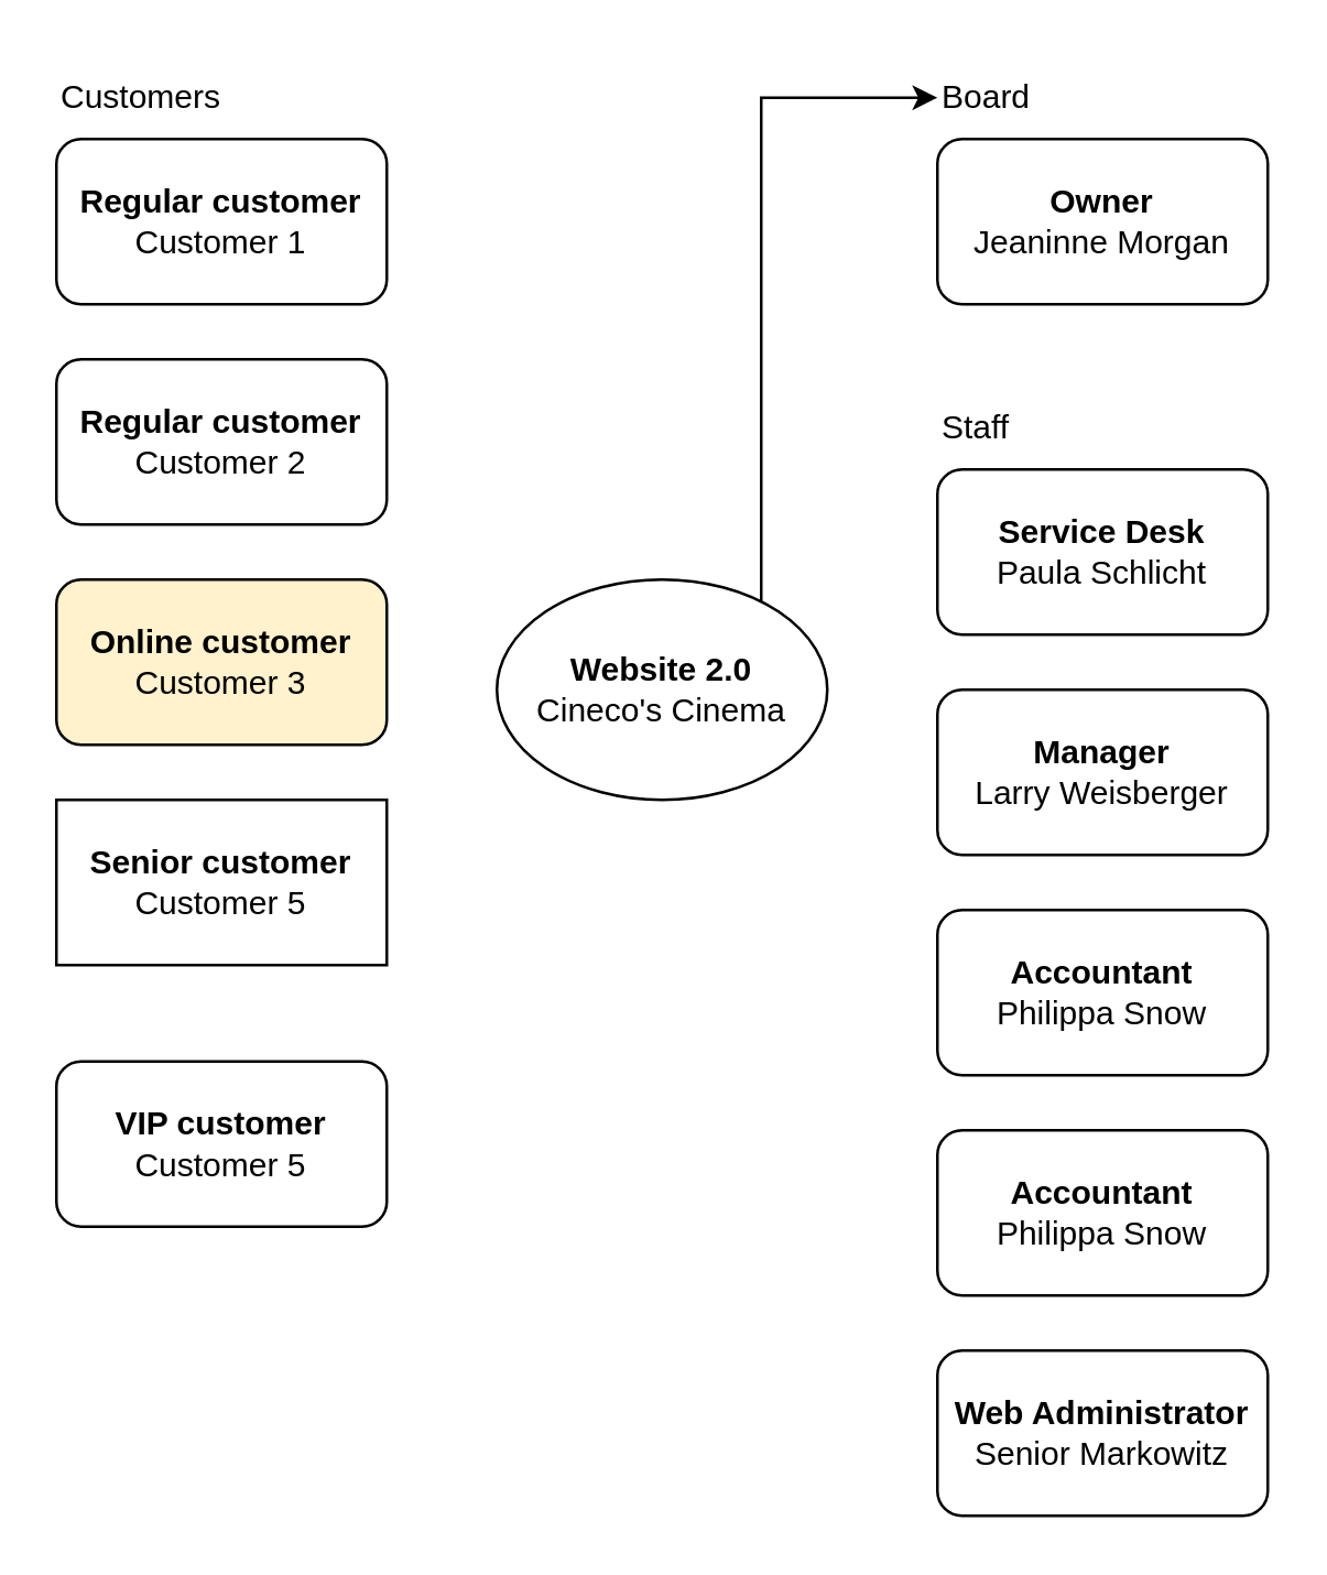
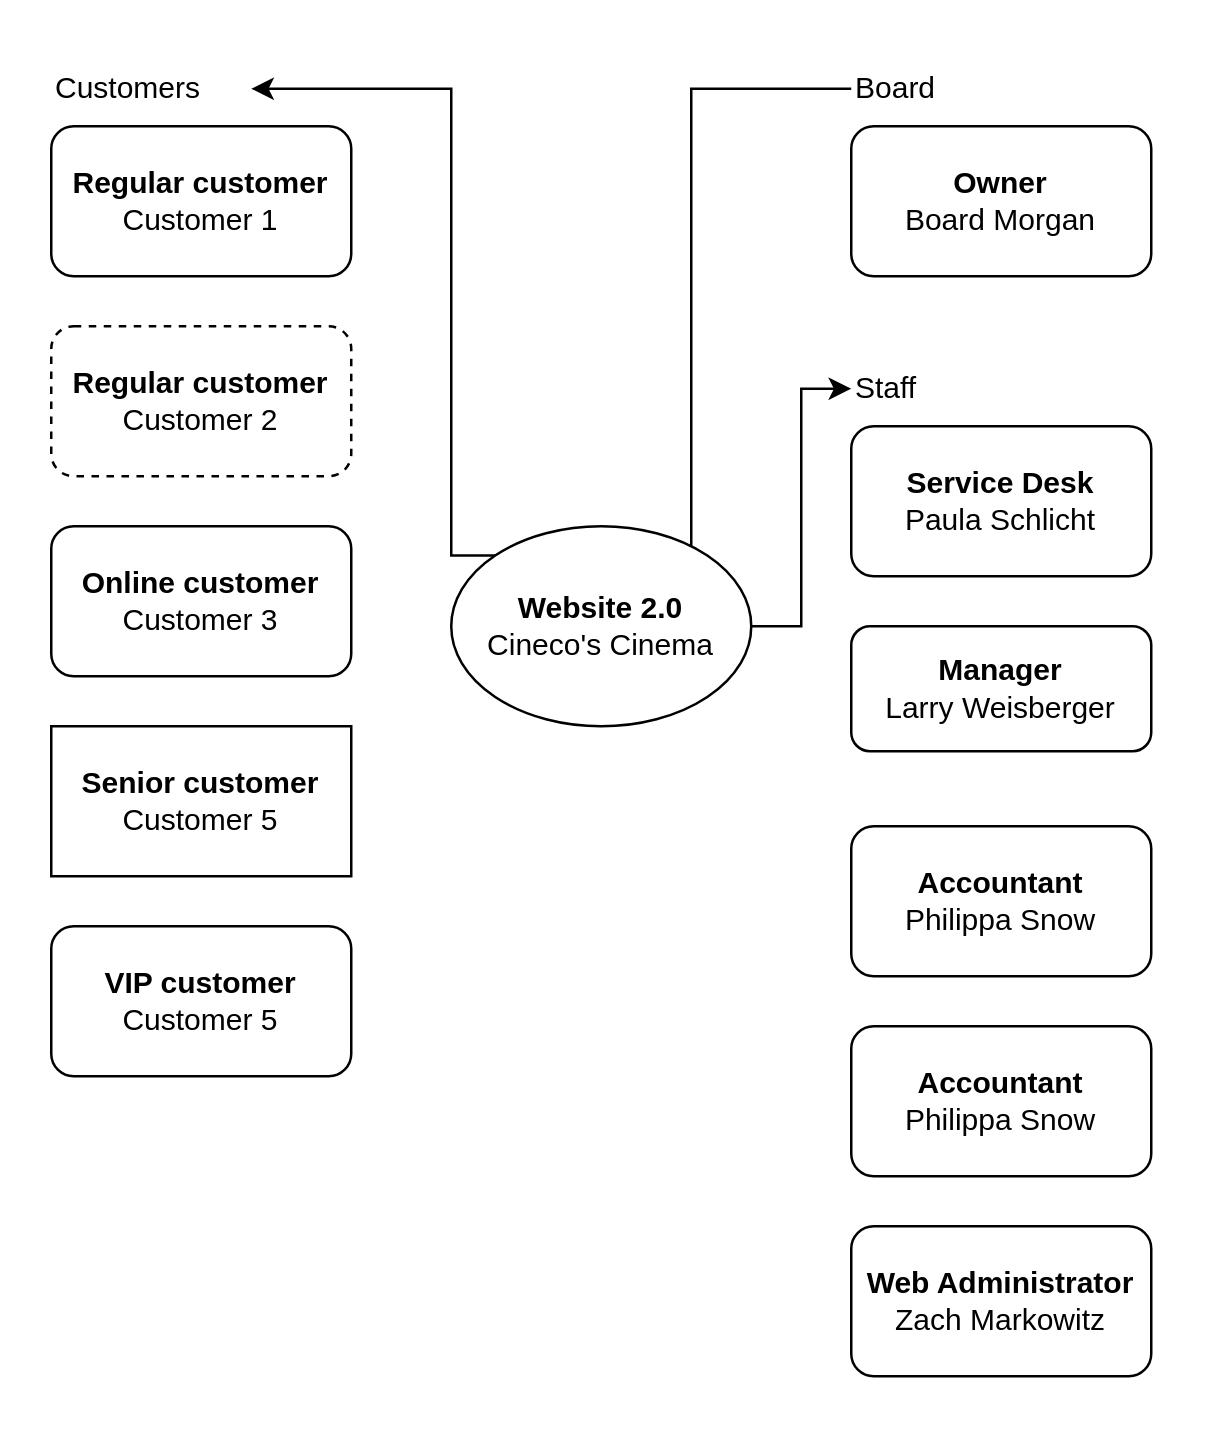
  <mxCell id="0" />
  <mxCell id="1" parent="0" />
- <mxCell id="2" style="edgeStyle=orthogonalEdgeStyle;rounded=0;orthogonalLoop=1;jettySize=auto;html=1;exitX=1;exitY=0;exitDx=0;exitDy=0;entryX=0;entryY=0.5;entryDx=0;entryDy=0;" edge="1" parent="1" source="5" target="10"><mxGeometry relative="1" as="geometry"><Array as="points"><mxPoint x="276" y="35" /></Array></mxGeometry></mxCell>
+ <mxCell id="2" style="edgeStyle=orthogonalEdgeStyle;rounded=0;orthogonalLoop=1;jettySize=auto;html=1;exitX=1;exitY=0;exitDx=0;exitDy=0;entryX=0;entryY=0.5;entryDx=0;entryDy=0;endArrow=none;" edge="1" parent="1" source="5" target="10"><mxGeometry relative="1" as="geometry"><Array as="points"><mxPoint x="276" y="35" /></Array></mxGeometry></mxCell>
+ <mxCell id="3" style="edgeStyle=orthogonalEdgeStyle;rounded=0;orthogonalLoop=1;jettySize=auto;html=1;exitX=1;exitY=0.5;exitDx=0;exitDy=0;" edge="1" parent="1" source="5" target="11"><mxGeometry relative="1" as="geometry"><Array as="points"><mxPoint x="320" y="250" /><mxPoint x="320" y="155" /></Array></mxGeometry></mxCell>
+ <mxCell id="4" style="edgeStyle=orthogonalEdgeStyle;rounded=0;orthogonalLoop=1;jettySize=auto;html=1;exitX=0;exitY=0;exitDx=0;exitDy=0;entryX=1;entryY=0.5;entryDx=0;entryDy=0;" edge="1" parent="1" source="5" target="13"><mxGeometry relative="1" as="geometry"><Array as="points"><mxPoint x="180" y="222" /><mxPoint x="180" y="35" /></Array></mxGeometry></mxCell>
  <mxCell id="5" value="&lt;div&gt;&lt;b&gt;Website 2.0&lt;/b&gt;&lt;/div&gt;&lt;div&gt;Cineco's Cinema&lt;br&gt;&lt;/div&gt;" style="ellipse;whiteSpace=wrap;html=1;" vertex="1" parent="1"><mxGeometry x="180" y="210" width="120" height="80" as="geometry" /></mxCell>
- <mxCell id="6" value="&lt;div align=&quot;center&quot;&gt;&lt;b&gt;Owner&lt;/b&gt;&lt;br&gt;Jeaninne Morgan&lt;br&gt;&lt;/div&gt;" style="rounded=1;whiteSpace=wrap;html=1;align=center;labelPadding=0;" vertex="1" parent="1"><mxGeometry x="340" y="50" width="120" height="60" as="geometry" /></mxCell>
+ <mxCell id="6" value="&lt;div align=&quot;center&quot;&gt;&lt;b&gt;Owner&lt;/b&gt;&lt;br&gt;Board Morgan&lt;br&gt;&lt;/div&gt;" style="rounded=1;whiteSpace=wrap;html=1;align=center;labelPadding=0;" vertex="1" parent="1"><mxGeometry x="340" y="50" width="120" height="60" as="geometry" /></mxCell>
  <mxCell id="7" value="&lt;div&gt;&lt;b&gt;Service Desk&lt;/b&gt;&lt;/div&gt;&lt;div&gt;Paula Schlicht&lt;br&gt;&lt;/div&gt;" style="rounded=1;whiteSpace=wrap;html=1;" vertex="1" parent="1"><mxGeometry x="340" y="170" width="120" height="60" as="geometry" /></mxCell>
- <mxCell id="8" value="&lt;div&gt;&lt;b&gt;Manager&lt;/b&gt;&lt;/div&gt;&lt;div&gt;Larry Weisberger&lt;br&gt;&lt;/div&gt;" style="rounded=1;whiteSpace=wrap;html=1;" vertex="1" parent="1"><mxGeometry x="340" y="250" width="120" height="60" as="geometry" /></mxCell>
+ <mxCell id="8" value="&lt;div&gt;&lt;b&gt;Manager&lt;/b&gt;&lt;/div&gt;&lt;div&gt;Larry Weisberger&lt;br&gt;&lt;/div&gt;" style="rounded=1;whiteSpace=wrap;html=1;" vertex="1" parent="1"><mxGeometry x="340" y="250" width="120" height="50" as="geometry" /></mxCell>
  <mxCell id="9" value="&lt;div&gt;&lt;b&gt;Regular customer&lt;/b&gt;&lt;/div&gt;&lt;div&gt;Customer 1&lt;br&gt;&lt;/div&gt;" style="rounded=1;whiteSpace=wrap;html=1;" vertex="1" parent="1"><mxGeometry x="20" y="50" width="120" height="60" as="geometry" /></mxCell>
  <mxCell id="10" value="&lt;div&gt;Board&lt;/div&gt;" style="text;html=1;strokeColor=none;fillColor=none;align=left;verticalAlign=middle;whiteSpace=wrap;rounded=0;" vertex="1" parent="1"><mxGeometry x="340" y="20" width="60" height="30" as="geometry" /></mxCell>
  <mxCell id="11" value="&lt;div&gt;Staff&lt;br&gt;&lt;/div&gt;" style="text;html=1;strokeColor=none;fillColor=none;align=left;verticalAlign=middle;whiteSpace=wrap;rounded=0;" vertex="1" parent="1"><mxGeometry x="340" y="140" width="60" height="30" as="geometry" /></mxCell>
  <mxCell id="12" value="&lt;div&gt;&lt;b&gt;Accountant&lt;/b&gt;&lt;/div&gt;&lt;div&gt;Philippa Snow&lt;br&gt;&lt;/div&gt;" style="rounded=1;whiteSpace=wrap;html=1;" vertex="1" parent="1"><mxGeometry x="340" y="330" width="120" height="60" as="geometry" /></mxCell>
  <mxCell id="13" value="&lt;div&gt;Customers&lt;/div&gt;" style="text;html=1;strokeColor=none;fillColor=none;align=left;verticalAlign=middle;whiteSpace=wrap;rounded=0;" vertex="1" parent="1"><mxGeometry x="20" y="20" width="80" height="30" as="geometry" /></mxCell>
  <mxCell id="14" value="&lt;div&gt;&lt;b&gt;Accountant&lt;/b&gt;&lt;/div&gt;&lt;div&gt;Philippa Snow&lt;br&gt;&lt;/div&gt;" style="rounded=1;whiteSpace=wrap;html=1;" vertex="1" parent="1"><mxGeometry x="340" y="410" width="120" height="60" as="geometry" /></mxCell>
- <mxCell id="15" value="&lt;div&gt;&lt;b&gt;Regular customer&lt;/b&gt;&lt;/div&gt;&lt;div&gt;Customer 2&lt;br&gt;&lt;/div&gt;" style="rounded=1;whiteSpace=wrap;html=1;" vertex="1" parent="1"><mxGeometry x="20" y="130" width="120" height="60" as="geometry" /></mxCell>
- <mxCell id="16" value="&lt;div&gt;&lt;b&gt;Online customer&lt;/b&gt;&lt;/div&gt;&lt;div&gt;Customer 3&lt;br&gt;&lt;/div&gt;" style="rounded=1;whiteSpace=wrap;html=1;fillColor=#fff2cc;" vertex="1" parent="1"><mxGeometry x="20" y="210" width="120" height="60" as="geometry" /></mxCell>
+ <mxCell id="15" value="&lt;div&gt;&lt;b&gt;Regular customer&lt;/b&gt;&lt;/div&gt;&lt;div&gt;Customer 2&lt;br&gt;&lt;/div&gt;" style="rounded=1;whiteSpace=wrap;html=1;dashed=1;" vertex="1" parent="1"><mxGeometry x="20" y="130" width="120" height="60" as="geometry" /></mxCell>
+ <mxCell id="16" value="&lt;div&gt;&lt;b&gt;Online customer&lt;/b&gt;&lt;/div&gt;&lt;div&gt;Customer 3&lt;br&gt;&lt;/div&gt;" style="rounded=1;whiteSpace=wrap;html=1;" vertex="1" parent="1"><mxGeometry x="20" y="210" width="120" height="60" as="geometry" /></mxCell>
  <mxCell id="17" value="&lt;div&gt;&lt;b&gt;Senior customer&lt;/b&gt;&lt;/div&gt;&lt;div&gt;Customer 5&lt;br&gt;&lt;/div&gt;" style="whiteSpace=wrap;html=1;rounded=0;" vertex="1" parent="1"><mxGeometry x="20" y="290" width="120" height="60" as="geometry" /></mxCell>
- <mxCell id="18" value="&lt;div&gt;&lt;b&gt;VIP customer&lt;/b&gt;&lt;/div&gt;&lt;div&gt;Customer 5&lt;br&gt;&lt;/div&gt;" style="rounded=1;whiteSpace=wrap;html=1;" vertex="1" parent="1"><mxGeometry x="20" y="385" width="120" height="60" as="geometry" /></mxCell>
- <mxCell id="19" value="&lt;div&gt;&lt;b&gt;Web Administrator&lt;/b&gt;&lt;/div&gt;&lt;div&gt;Senior Markowitz&lt;br&gt;&lt;/div&gt;" style="rounded=1;whiteSpace=wrap;html=1;" vertex="1" parent="1"><mxGeometry x="340" y="490" width="120" height="60" as="geometry" /></mxCell>
+ <mxCell id="18" value="&lt;div&gt;&lt;b&gt;VIP customer&lt;/b&gt;&lt;/div&gt;&lt;div&gt;Customer 5&lt;br&gt;&lt;/div&gt;" style="rounded=1;whiteSpace=wrap;html=1;" vertex="1" parent="1"><mxGeometry x="20" y="370" width="120" height="60" as="geometry" /></mxCell>
+ <mxCell id="19" value="&lt;div&gt;&lt;b&gt;Web Administrator&lt;/b&gt;&lt;/div&gt;&lt;div&gt;Zach Markowitz&lt;br&gt;&lt;/div&gt;" style="rounded=1;whiteSpace=wrap;html=1;" vertex="1" parent="1"><mxGeometry x="340" y="490" width="120" height="60" as="geometry" /></mxCell>
